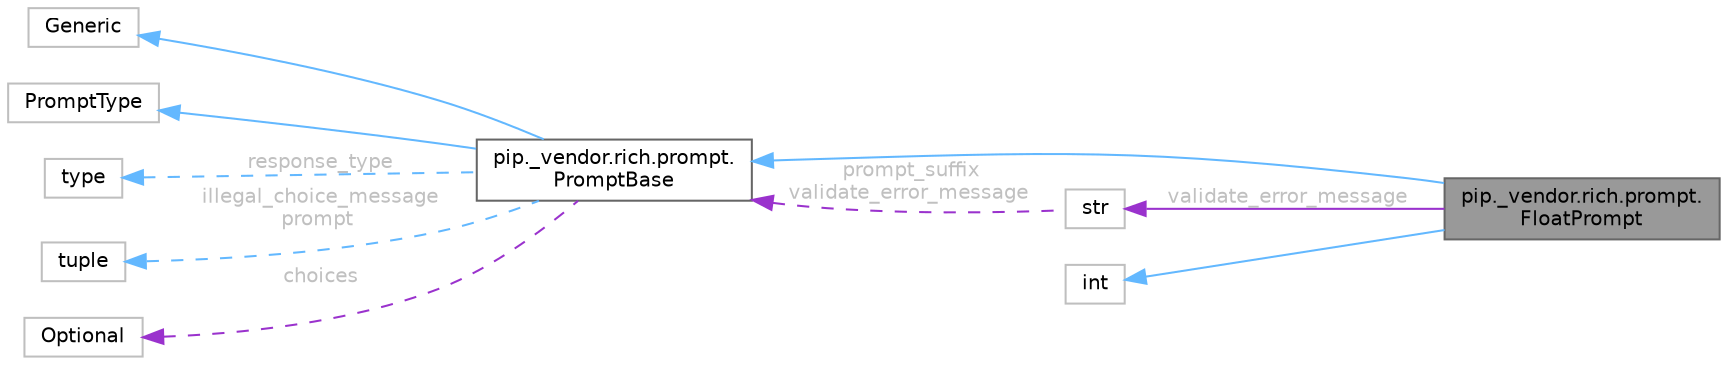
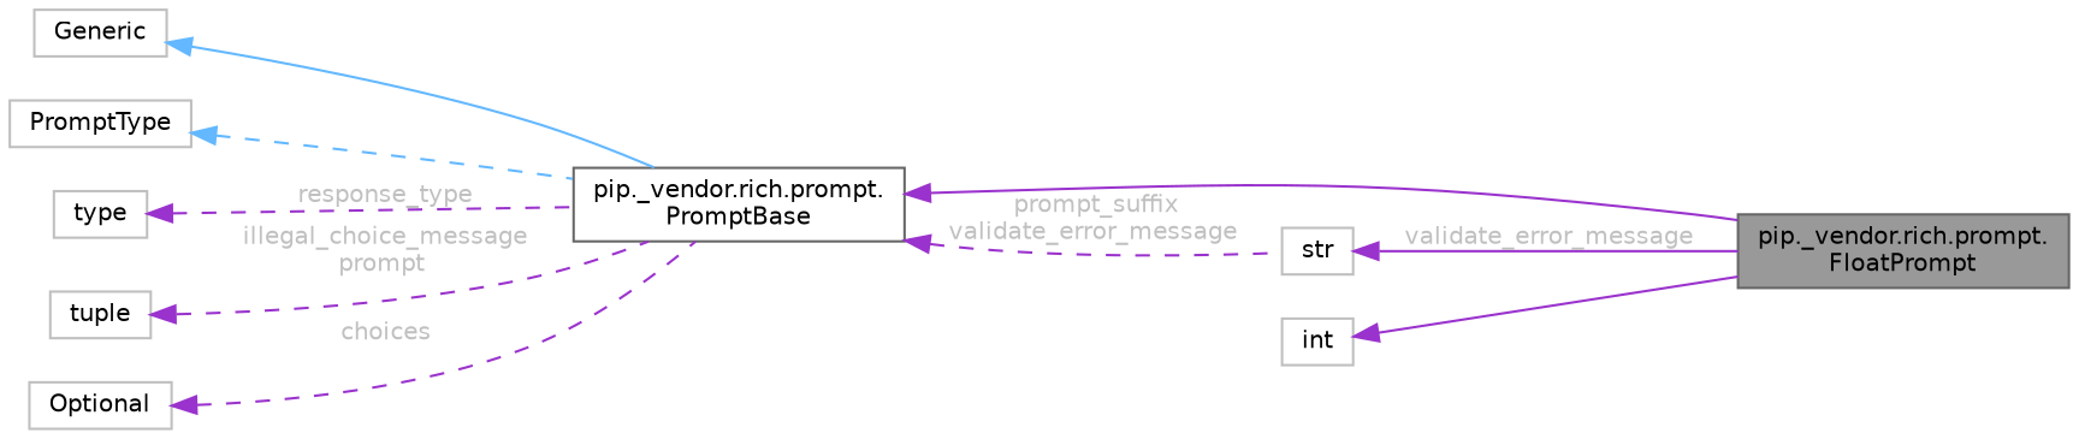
  digraph {
    rankdir=LR
    node [color=grey75 fillcolor=white fontname=Helvetica fontsize=10 shape=box style=filled]
    edge [color=darkorchid3 dir=back fontname=Helvetica fontsize=10 labelfontname=Helvetica labelfontsize=10 style=solid fontcolor=grey]
    n1 [color=gray40 fillcolor=grey60 fontcolor=black height=0.2 label="pip._vendor.rich.prompt.\lFloatPrompt" width=0.4]
    n2 [color=gray40 height=0.2 label="pip._vendor.rich.prompt.\lPromptBase" width=0.4]
    n3 [height=0.2 label=str width=0.4]
    n4 [height=0.2 label=Generic width=0.4]
    n5 [height=0.2 label=PromptType width=0.4]
    n6 [height=0.2 label=type width=0.4]
    n7 [height=0.2 label=tuple width=0.4]
    n8 [height=0.2 label=Optional width=0.4]
    n9 [height=0.2 label=int width=0.4]
-   n2 -> n1 [color=steelblue1 fontcolor=""]
+   n2 -> n1 [fontcolor=""]
    n2 -> n3 [label=" prompt_suffix\nvalidate_error_message" style=dashed]
    n3 -> n1 [label=" validate_error_message"]
    n4 -> n2 [color=steelblue1 fontcolor=""]
-   n5 -> n2 [color=steelblue1 fontcolor=""]
-   n6 -> n2 [color=steelblue1 label=" response_type" style=dashed]
-   n7 -> n2 [color=steelblue1 label=" illegal_choice_message\nprompt" style=dashed]
+   n5 -> n2 [color=steelblue1 style=dashed fontcolor=""]
+   n6 -> n2 [label=" response_type" style=dashed]
+   n7 -> n2 [label=" illegal_choice_message\nprompt" style=dashed]
    n8 -> n2 [label=" choices" style=dashed]
-   n9 -> n1 [color=steelblue1 fontcolor=""]
+   n9 -> n1 [fontcolor=""]
  }
